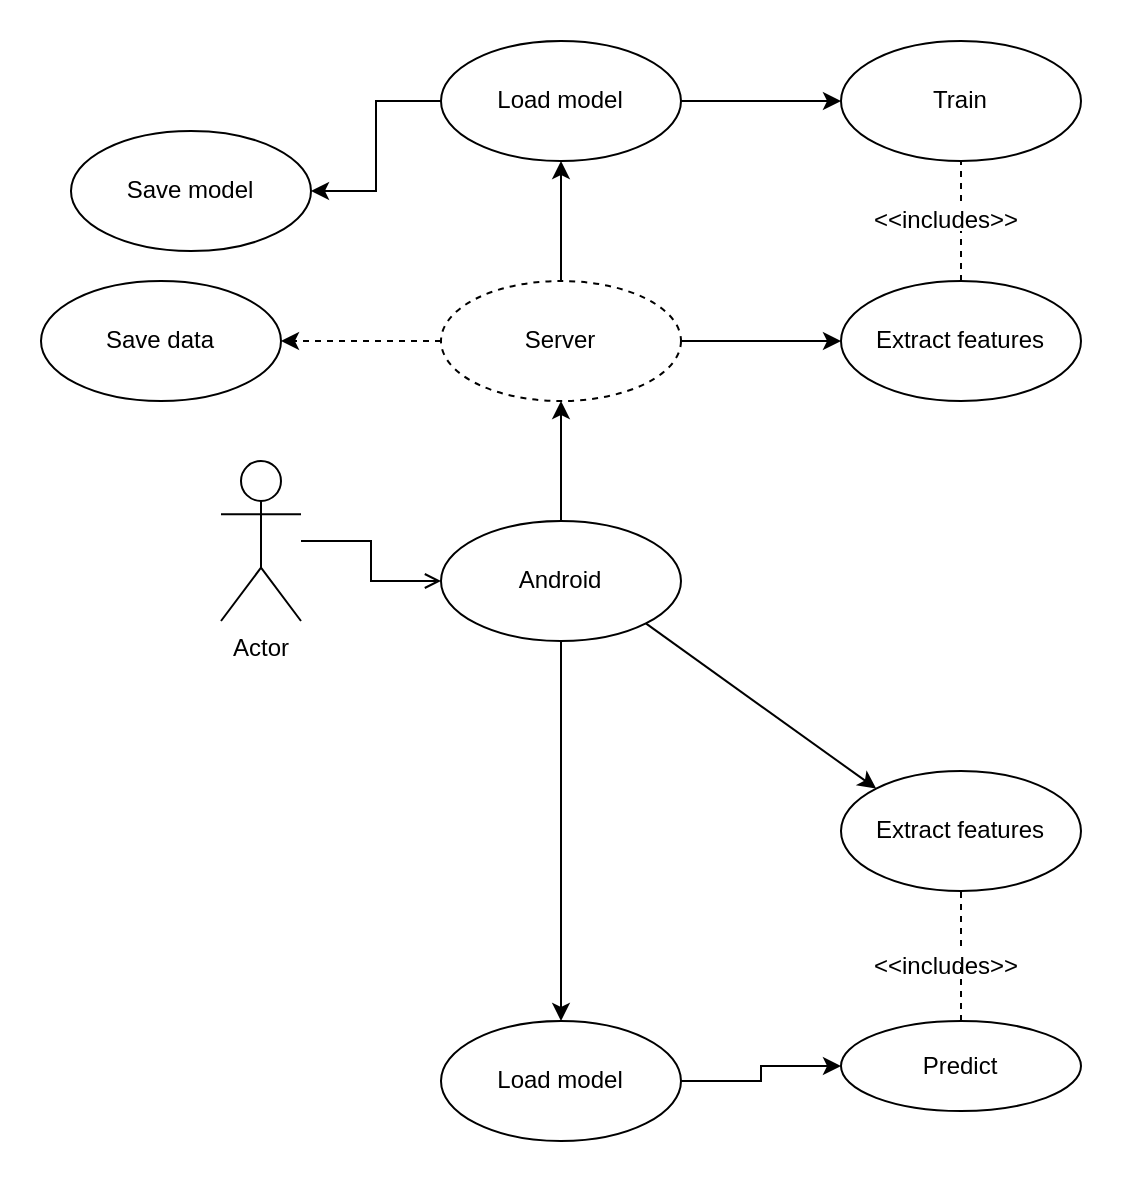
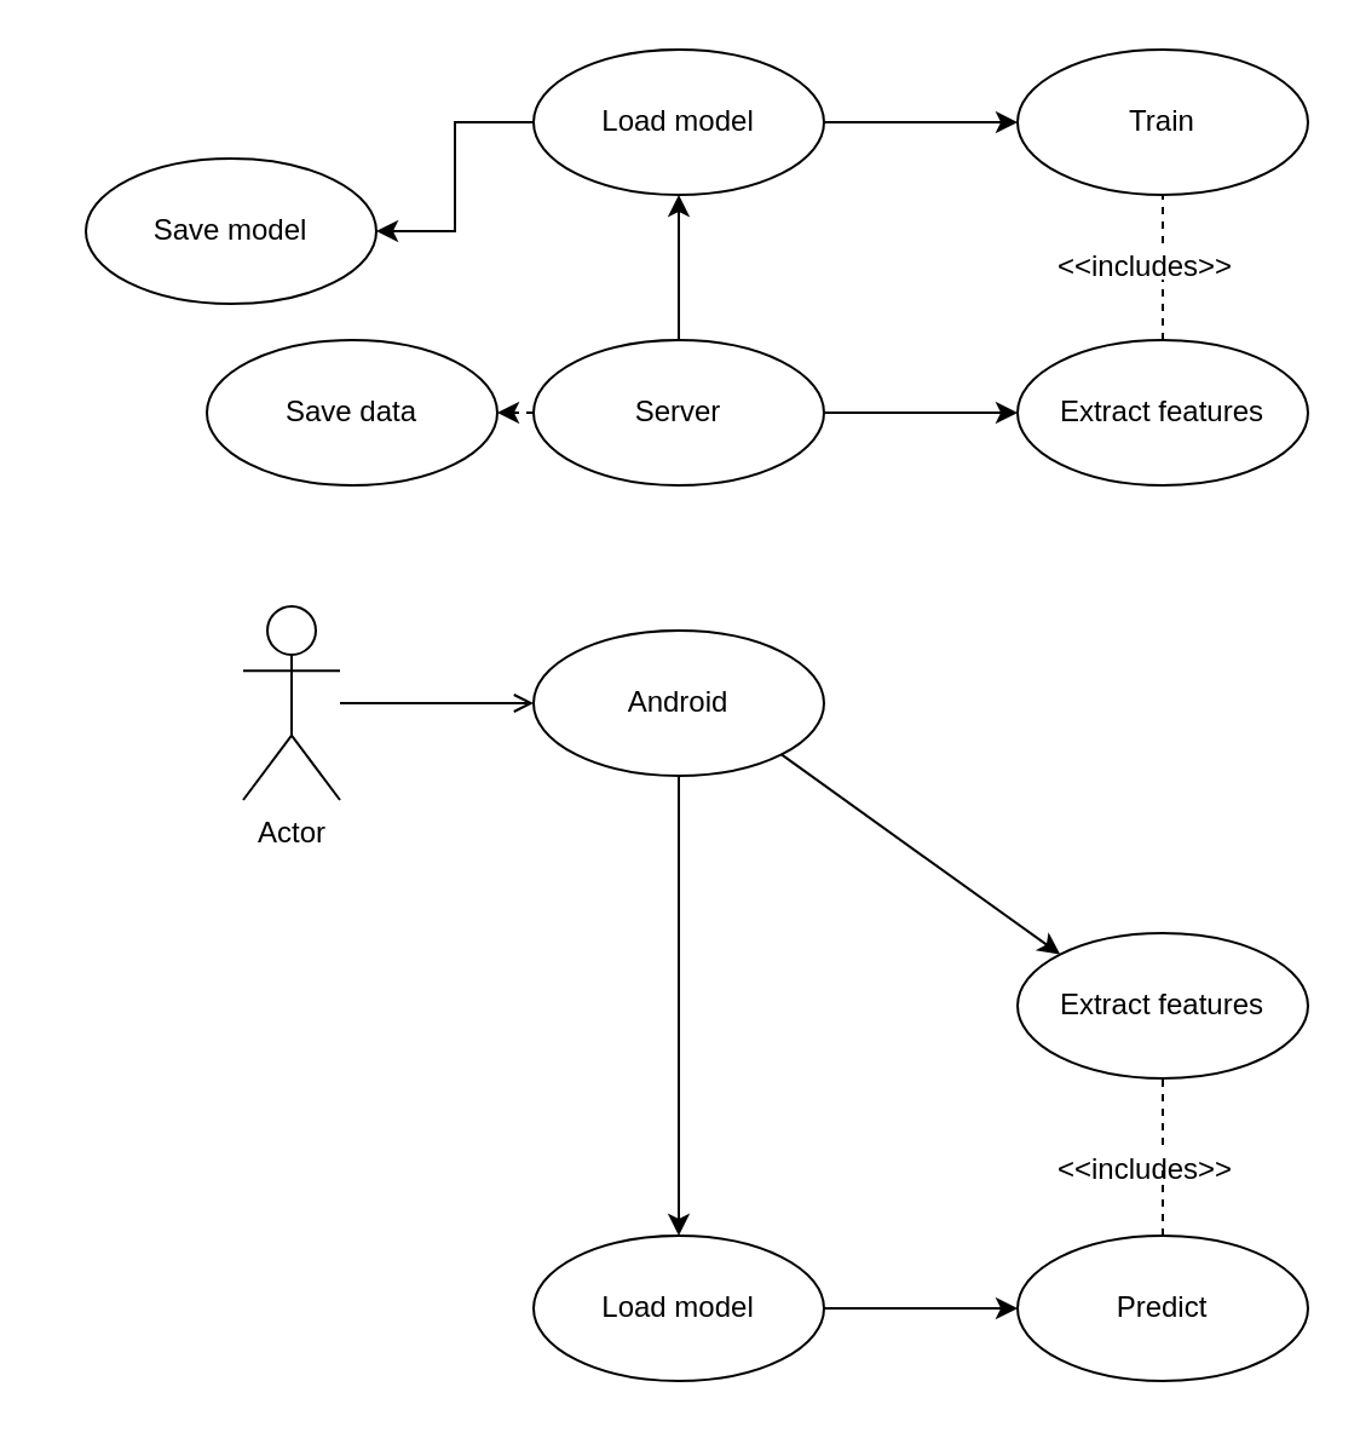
  <mxCell id="0" />
  <mxCell id="1" parent="0" />
  <mxCell id="2" style="edgeStyle=orthogonalEdgeStyle;rounded=0;orthogonalLoop=1;jettySize=auto;html=1;exitX=1;exitY=0.5;exitDx=0;exitDy=0;" edge="1" parent="1" source="4" target="23"><mxGeometry relative="1" as="geometry" /></mxCell>
  <mxCell id="3" style="edgeStyle=orthogonalEdgeStyle;rounded=0;orthogonalLoop=1;jettySize=auto;html=1;exitX=0;exitY=0.5;exitDx=0;exitDy=0;entryX=1;entryY=0.5;entryDx=0;entryDy=0;" edge="1" parent="1" source="4" target="17"><mxGeometry relative="1" as="geometry" /></mxCell>
  <mxCell id="4" value="Load model" style="ellipse;whiteSpace=wrap;html=1;" vertex="1" parent="1"><mxGeometry x="220" y="20" width="120" height="60" as="geometry" /></mxCell>
  <mxCell id="5" style="edgeStyle=orthogonalEdgeStyle;rounded=0;orthogonalLoop=1;jettySize=auto;html=1;entryX=0;entryY=0.5;entryDx=0;entryDy=0;endArrow=open;" edge="1" parent="1" source="6" target="10"><mxGeometry relative="1" as="geometry" /></mxCell>
- <mxCell id="6" value="Actor" style="shape=umlActor;verticalLabelPosition=bottom;labelBackgroundColor=#ffffff;verticalAlign=top;html=1;outlineConnect=0;" vertex="1" parent="1"><mxGeometry x="110" y="230" width="40" height="80" as="geometry" /></mxCell>
- <mxCell id="7" value="Predict" style="ellipse;whiteSpace=wrap;html=1;" vertex="1" parent="1"><mxGeometry x="420" y="510" width="120" height="45" as="geometry" /></mxCell>
+ <mxCell id="6" value="Actor" style="shape=umlActor;verticalLabelPosition=bottom;labelBackgroundColor=#ffffff;verticalAlign=top;html=1;outlineConnect=0;" vertex="1" parent="1"><mxGeometry x="100" y="250" width="40" height="80" as="geometry" /></mxCell>
+ <mxCell id="7" value="Predict" style="ellipse;whiteSpace=wrap;html=1;" vertex="1" parent="1"><mxGeometry x="420" y="510" width="120" height="60" as="geometry" /></mxCell>
  <mxCell id="8" style="edgeStyle=orthogonalEdgeStyle;rounded=0;orthogonalLoop=1;jettySize=auto;html=1;exitX=0.5;exitY=1;exitDx=0;exitDy=0;entryX=0.5;entryY=0;entryDx=0;entryDy=0;" edge="1" parent="1" source="10" target="16"><mxGeometry relative="1" as="geometry" /></mxCell>
- <mxCell id="9" style="edgeStyle=orthogonalEdgeStyle;rounded=0;orthogonalLoop=1;jettySize=auto;html=1;exitX=0.5;exitY=0;exitDx=0;exitDy=0;entryX=0.5;entryY=1;entryDx=0;entryDy=0;" edge="1" parent="1" source="10" target="14"><mxGeometry relative="1" as="geometry" /></mxCell>
  <mxCell id="10" value="Android" style="ellipse;whiteSpace=wrap;html=1;" vertex="1" parent="1"><mxGeometry x="220" y="260" width="120" height="60" as="geometry" /></mxCell>
  <mxCell id="11" style="edgeStyle=orthogonalEdgeStyle;rounded=0;orthogonalLoop=1;jettySize=auto;html=1;exitX=1;exitY=0.5;exitDx=0;exitDy=0;entryX=0;entryY=0.5;entryDx=0;entryDy=0;" edge="1" parent="1" source="14" target="19"><mxGeometry relative="1" as="geometry" /></mxCell>
  <mxCell id="12" style="edgeStyle=orthogonalEdgeStyle;rounded=0;orthogonalLoop=1;jettySize=auto;html=1;exitX=0.5;exitY=0;exitDx=0;exitDy=0;entryX=0.5;entryY=1;entryDx=0;entryDy=0;" edge="1" parent="1" source="14" target="4"><mxGeometry relative="1" as="geometry" /></mxCell>
  <mxCell id="13" style="edgeStyle=orthogonalEdgeStyle;rounded=0;orthogonalLoop=1;jettySize=auto;html=1;exitX=0;exitY=0.5;exitDx=0;exitDy=0;entryX=1;entryY=0.5;entryDx=0;entryDy=0;dashed=1;" edge="1" parent="1" source="14" target="18"><mxGeometry relative="1" as="geometry" /></mxCell>
- <mxCell id="14" value="Server" style="ellipse;whiteSpace=wrap;html=1;dashed=1;" vertex="1" parent="1"><mxGeometry x="220" y="140" width="120" height="60" as="geometry" /></mxCell>
+ <mxCell id="14" value="Server" style="ellipse;whiteSpace=wrap;html=1;" vertex="1" parent="1"><mxGeometry x="220" y="140" width="120" height="60" as="geometry" /></mxCell>
  <mxCell id="15" style="edgeStyle=orthogonalEdgeStyle;rounded=0;orthogonalLoop=1;jettySize=auto;html=1;exitX=1;exitY=0.5;exitDx=0;exitDy=0;entryX=0;entryY=0.5;entryDx=0;entryDy=0;" edge="1" parent="1" source="16" target="7"><mxGeometry relative="1" as="geometry" /></mxCell>
  <mxCell id="16" value="Load model" style="ellipse;whiteSpace=wrap;html=1;" vertex="1" parent="1"><mxGeometry x="220" y="510" width="120" height="60" as="geometry" /></mxCell>
  <mxCell id="17" value="Save model" style="ellipse;whiteSpace=wrap;html=1;" vertex="1" parent="1"><mxGeometry x="35" y="65" width="120" height="60" as="geometry" /></mxCell>
- <mxCell id="18" value="Save data" style="ellipse;whiteSpace=wrap;html=1;" vertex="1" parent="1"><mxGeometry x="20" y="140" width="120" height="60" as="geometry" /></mxCell>
+ <mxCell id="18" value="Save data" style="ellipse;whiteSpace=wrap;html=1;" vertex="1" parent="1"><mxGeometry x="85" y="140" width="120" height="60" as="geometry" /></mxCell>
  <mxCell id="19" value="Extract features" style="ellipse;whiteSpace=wrap;html=1;" vertex="1" parent="1"><mxGeometry x="420" y="140" width="120" height="60" as="geometry" /></mxCell>
  <mxCell id="20" value="" style="endArrow=none;dashed=1;html=1;entryX=0.5;entryY=1;entryDx=0;entryDy=0;" edge="1" parent="1" source="21" target="23"><mxGeometry width="50" height="50" relative="1" as="geometry"><mxPoint x="110" y="510" as="sourcePoint" /><mxPoint x="160" y="460" as="targetPoint" /></mxGeometry></mxCell>
  <mxCell id="21" value="&amp;lt;&amp;lt;includes&amp;gt;&amp;gt;" style="text;html=1;resizable=0;points=[];autosize=1;align=left;verticalAlign=top;spacingTop=-4;" vertex="1" parent="1"><mxGeometry x="435" y="100" width="90" height="10" as="geometry" /></mxCell>
  <mxCell id="22" value="" style="endArrow=none;dashed=1;html=1;exitX=0.5;exitY=0;exitDx=0;exitDy=0;" edge="1" parent="1" source="19"><mxGeometry width="50" height="50" relative="1" as="geometry"><mxPoint x="437.574" y="148.787" as="sourcePoint" /><mxPoint x="480" y="115" as="targetPoint" /></mxGeometry></mxCell>
  <mxCell id="23" value="Train" style="ellipse;whiteSpace=wrap;html=1;" vertex="1" parent="1"><mxGeometry x="420" y="20" width="120" height="60" as="geometry" /></mxCell>
  <mxCell id="24" value="Extract features" style="ellipse;whiteSpace=wrap;html=1;" vertex="1" parent="1"><mxGeometry x="420" y="385" width="120" height="60" as="geometry" /></mxCell>
  <mxCell id="25" value="" style="endArrow=none;dashed=1;html=1;entryX=0.5;entryY=1;entryDx=0;entryDy=0;" edge="1" parent="1" source="26" target="24"><mxGeometry width="50" height="50" relative="1" as="geometry"><mxPoint x="620" y="530" as="sourcePoint" /><mxPoint x="670" y="480" as="targetPoint" /></mxGeometry></mxCell>
  <mxCell id="26" value="&amp;lt;&amp;lt;includes&amp;gt;&amp;gt;" style="text;html=1;resizable=0;points=[];autosize=1;align=left;verticalAlign=top;spacingTop=-4;" vertex="1" parent="1"><mxGeometry x="435" y="472.5" width="90" height="10" as="geometry" /></mxCell>
  <mxCell id="27" value="" style="endArrow=none;dashed=1;html=1;entryX=0.5;entryY=1;entryDx=0;entryDy=0;exitX=0.5;exitY=0;exitDx=0;exitDy=0;" edge="1" parent="1" source="7" target="26"><mxGeometry width="50" height="50" relative="1" as="geometry"><mxPoint x="540" y="420" as="sourcePoint" /><mxPoint x="630" y="380" as="targetPoint" /></mxGeometry></mxCell>
  <mxCell id="28" value="" style="endArrow=classic;html=1;entryX=0;entryY=0;entryDx=0;entryDy=0;exitX=1;exitY=1;exitDx=0;exitDy=0;" edge="1" parent="1" source="10" target="24"><mxGeometry width="50" height="50" relative="1" as="geometry"><mxPoint x="20" y="640" as="sourcePoint" /><mxPoint x="70" y="590" as="targetPoint" /></mxGeometry></mxCell>
